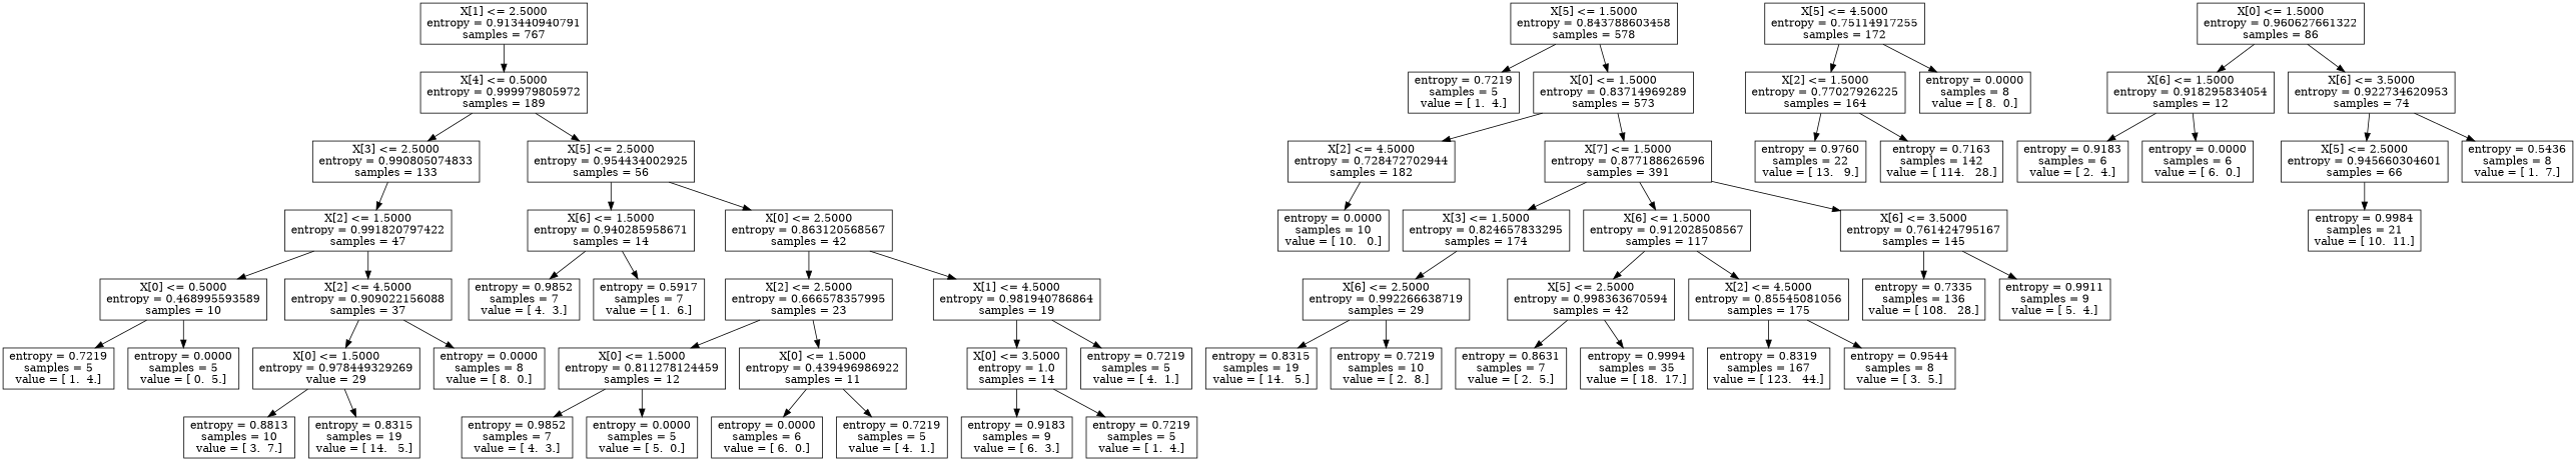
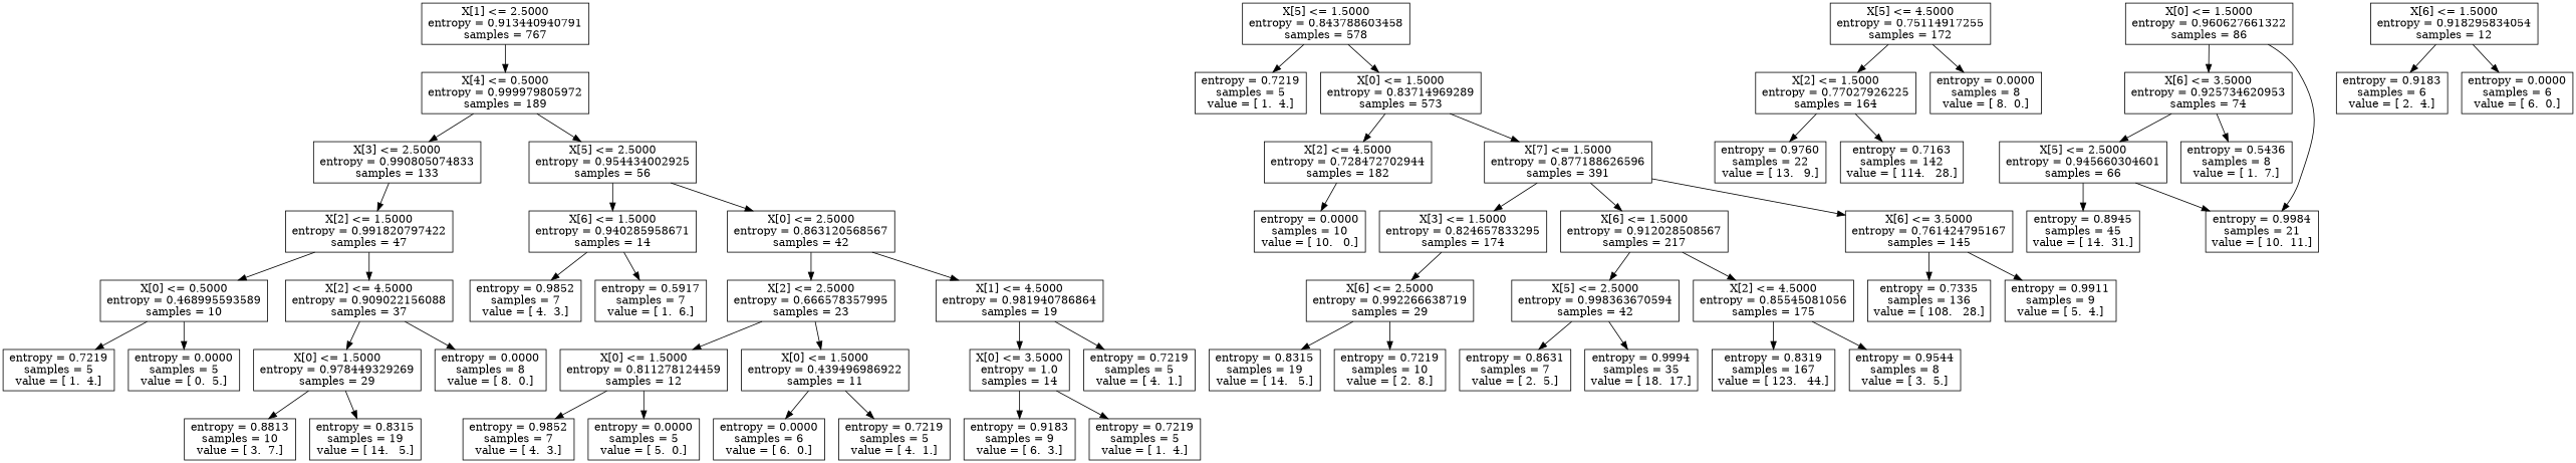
  digraph {
    node [shape=box]
    n1 [label="X[1] <= 2.5000\nentropy = 0.913440940791\nsamples = 767"]
    n2 [label="X[4] <= 0.5000\nentropy = 0.999979805972\nsamples = 189"]
    n3 [label="X[5] <= 1.5000\nentropy = 0.843788603458\nsamples = 578"]
    n4 [label="entropy = 0.7219\nsamples = 5\nvalue = [ 1.  4.]"]
    n5 [label="X[0] <= 1.5000\nentropy = 0.83714969289\nsamples = 573"]
    n6 [label="X[3] <= 2.5000\nentropy = 0.990805074833\nsamples = 133"]
    n7 [label="X[5] <= 2.5000\nentropy = 0.954434002925\nsamples = 56"]
    n8 [label="X[2] <= 4.5000\nentropy = 0.728472702944\nsamples = 182"]
    n9 [label="X[7] <= 1.5000\nentropy = 0.877188626596\nsamples = 391"]
    n10 [label="entropy = 0.0000\nsamples = 10\nvalue = [ 10.   0.]"]
    n11 [label="X[3] <= 1.5000\nentropy = 0.824657833295\nsamples = 174"]
-   n12 [label="X[6] <= 1.5000\nentropy = 0.912028508567\nsamples = 117"]
+   n12 [label="X[6] <= 1.5000\nentropy = 0.912028508567\nsamples = 217"]
    n13 [label="X[6] <= 3.5000\nentropy = 0.761424795167\nsamples = 145"]
    n14 [label="X[5] <= 4.5000\nentropy = 0.75114917255\nsamples = 172"]
    n15 [label="X[2] <= 1.5000\nentropy = 0.77027926225\nsamples = 164"]
    n16 [label="entropy = 0.0000\nsamples = 8\nvalue = [ 8.  0.]"]
    n17 [label="entropy = 0.9760\nsamples = 22\nvalue = [ 13.   9.]"]
    n18 [label="entropy = 0.7163\nsamples = 142\nvalue = [ 114.   28.]"]
    n19 [label="X[6] <= 2.5000\nentropy = 0.992266638719\nsamples = 29"]
    n20 [label="X[5] <= 2.5000\nentropy = 0.998363670594\nsamples = 42"]
    n21 [label="X[2] <= 4.5000\nentropy = 0.85545081056\nsamples = 175"]
    n22 [label="entropy = 0.8315\nsamples = 19\nvalue = [ 14.   5.]"]
    n23 [label="entropy = 0.7219\nsamples = 10\nvalue = [ 2.  8.]"]
    n24 [label="entropy = 0.7335\nsamples = 136\nvalue = [ 108.   28.]"]
    n25 [label="entropy = 0.9911\nsamples = 9\nvalue = [ 5.  4.]"]
    n26 [label="entropy = 0.8631\nsamples = 7\nvalue = [ 2.  5.]"]
    n27 [label="entropy = 0.9994\nsamples = 35\nvalue = [ 18.  17.]"]
    n28 [label="entropy = 0.8319\nsamples = 167\nvalue = [ 123.   44.]"]
    n29 [label="entropy = 0.9544\nsamples = 8\nvalue = [ 3.  5.]"]
    n30 [label="X[2] <= 1.5000\nentropy = 0.991820797422\nsamples = 47"]
    n31 [label="X[6] <= 1.5000\nentropy = 0.940285958671\nsamples = 14"]
    n32 [label="X[0] <= 2.5000\nentropy = 0.863120568567\nsamples = 42"]
    n33 [label="X[0] <= 0.5000\nentropy = 0.468995593589\nsamples = 10"]
    n34 [label="X[2] <= 4.5000\nentropy = 0.909022156088\nsamples = 37"]
    n35 [label="X[0] <= 1.5000\nentropy = 0.960627661322\nsamples = 86"]
    n36 [label="X[6] <= 1.5000\nentropy = 0.918295834054\nsamples = 12"]
-   n37 [label="X[6] <= 3.5000\nentropy = 0.922734620953\nsamples = 74"]
+   n37 [label="X[6] <= 3.5000\nentropy = 0.925734620953\nsamples = 74"]
    n38 [label="entropy = 0.7219\nsamples = 5\nvalue = [ 1.  4.]"]
    n39 [label="entropy = 0.0000\nsamples = 5\nvalue = [ 0.  5.]"]
-   n40 [label="X[0] <= 1.5000\nentropy = 0.978449329269\nvalue = 29"]
+   n40 [label="X[0] <= 1.5000\nentropy = 0.978449329269\nsamples = 29"]
    n41 [label="entropy = 0.0000\nsamples = 8\nvalue = [ 8.  0.]"]
    n42 [label="entropy = 0.8813\nsamples = 10\nvalue = [ 3.  7.]"]
    n43 [label="entropy = 0.8315\nsamples = 19\nvalue = [ 14.   5.]"]
    n44 [label="entropy = 0.9183\nsamples = 6\nvalue = [ 2.  4.]"]
    n45 [label="entropy = 0.0000\nsamples = 6\nvalue = [ 6.  0.]"]
    n46 [label="X[5] <= 2.5000\nentropy = 0.945660304601\nsamples = 66"]
    n47 [label="entropy = 0.5436\nsamples = 8\nvalue = [ 1.  7.]"]
    n48 [label="entropy = 0.9984\nsamples = 21\nvalue = [ 10.  11.]"]
+   n49 [label="entropy = 0.8945\nsamples = 45\nvalue = [ 14.  31.]"]
    n50 [label="entropy = 0.9852\nsamples = 7\nvalue = [ 4.  3.]"]
    n51 [label="entropy = 0.5917\nsamples = 7\nvalue = [ 1.  6.]"]
    n52 [label="X[2] <= 2.5000\nentropy = 0.666578357995\nsamples = 23"]
    n53 [label="X[1] <= 4.5000\nentropy = 0.981940786864\nsamples = 19"]
    n54 [label="X[0] <= 1.5000\nentropy = 0.811278124459\nsamples = 12"]
    n55 [label="X[0] <= 1.5000\nentropy = 0.439496986922\nsamples = 11"]
    n56 [label="X[0] <= 3.5000\nentropy = 1.0\nsamples = 14"]
    n57 [label="entropy = 0.7219\nsamples = 5\nvalue = [ 4.  1.]"]
    n58 [label="entropy = 0.9852\nsamples = 7\nvalue = [ 4.  3.]"]
    n59 [label="entropy = 0.0000\nsamples = 5\nvalue = [ 5.  0.]"]
    n60 [label="entropy = 0.0000\nsamples = 6\nvalue = [ 6.  0.]"]
    n61 [label="entropy = 0.7219\nsamples = 5\nvalue = [ 4.  1.]"]
    n62 [label="entropy = 0.9183\nsamples = 9\nvalue = [ 6.  3.]"]
    n63 [label="entropy = 0.7219\nsamples = 5\nvalue = [ 1.  4.]"]
    n1 -> n2
    n2 -> n6
    n2 -> n7
    n3 -> n4
    n3 -> n5
    n5 -> n8
    n5 -> n9
    n6 -> n30
    n7 -> n31
    n7 -> n32
    n8 -> n10
    n9 -> n11
    n9 -> n12
    n9 -> n13
    n11 -> n19
    n12 -> n20
    n12 -> n21
    n13 -> n24
    n13 -> n25
    n14 -> n15
    n14 -> n16
    n15 -> n17
    n15 -> n18
    n19 -> n22
    n19 -> n23
    n20 -> n26
    n20 -> n27
    n21 -> n28
    n21 -> n29
    n30 -> n33
    n30 -> n34
    n31 -> n50
    n31 -> n51
    n32 -> n52
    n32 -> n53
    n33 -> n38
    n33 -> n39
    n34 -> n40
    n34 -> n41
-   n35 -> n36
+   n35 -> n48
    n35 -> n37
    n36 -> n44
    n36 -> n45
    n37 -> n46
    n37 -> n47
    n40 -> n42
    n40 -> n43
    n46 -> n48
+   n46 -> n49
    n52 -> n54
    n52 -> n55
    n53 -> n56
    n53 -> n57
    n54 -> n58
    n54 -> n59
    n55 -> n60
    n55 -> n61
    n56 -> n62
    n56 -> n63
  }
